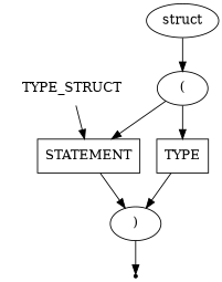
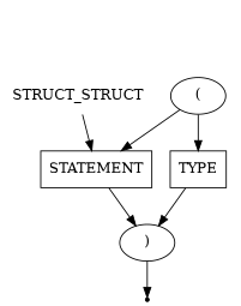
  digraph {
    node [shape=oval]
-   n1 [label=TYPE_STRUCT shape=plaintext]
+   n1 [label=STRUCT_STRUCT shape=plaintext]
    n2 [label=STATEMENT shape=box]
-   n3 [label=struct]
    n4 [label="("]
    n5 [label=TYPE shape=box]
    n6 [label=")"]
    end [shape=point]
    n1 -> n2
    n2 -> n6
-   n3 -> n4
    n4 -> n2
    n4 -> n5
    n5 -> n6
    n6 -> end
  }
